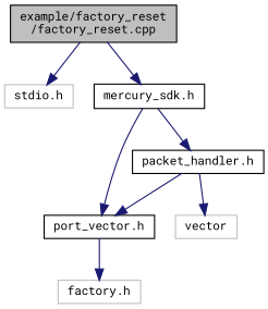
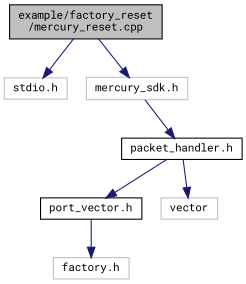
  digraph {
    fontname="Roboto Mono"
    node [color=black fillcolor=white fontname="Roboto Mono" fontsize=10 shape=record style=filled]
    edge [color=midnightblue fontname="Roboto Mono" fontsize=10 labelfontname=Helvetica labelfontsize=10 style=solid]
-   n1 [fillcolor=grey75 fontcolor=black height=0.2 label="example/factory_reset\l/factory_reset.cpp" width=0.4]
+   n1 [fillcolor=grey75 fontcolor=black height=0.2 label="example/factory_reset\l/mercury_reset.cpp" width=0.4]
    n2 [color=grey75 height=0.2 label="stdio.h" width=0.4]
-   n3 [height=0.2 label="mercury_sdk.h" width=0.4]
+   n3 [color=grey75 height=0.2 label="mercury_sdk.h" width=0.4]
    n4 [height=0.2 label="packet_handler.h" width=0.4]
    n5 [height=0.2 label="port_vector.h" width=0.4]
    n6 [color=grey75 height=0.2 label=vector width=0.4]
    n7 [color=grey75 height=0.2 label="factory.h" width=0.4]
    n1 -> n2
    n1 -> n3
    n3 -> n4
-   n3 -> n5
    n4 -> n5
    n4 -> n6
    n5 -> n7
  }
